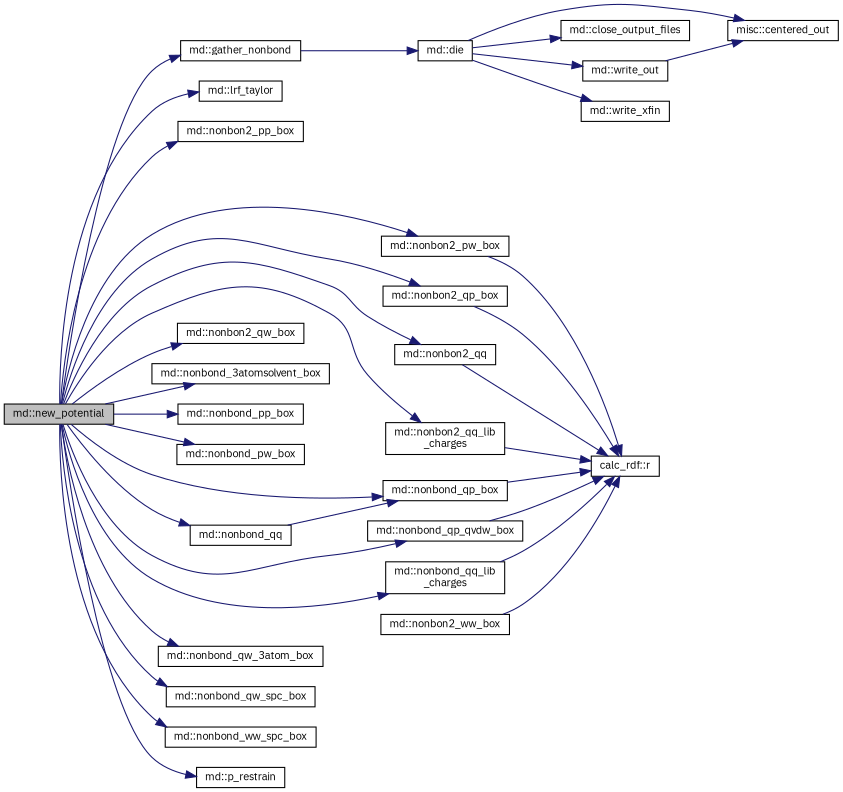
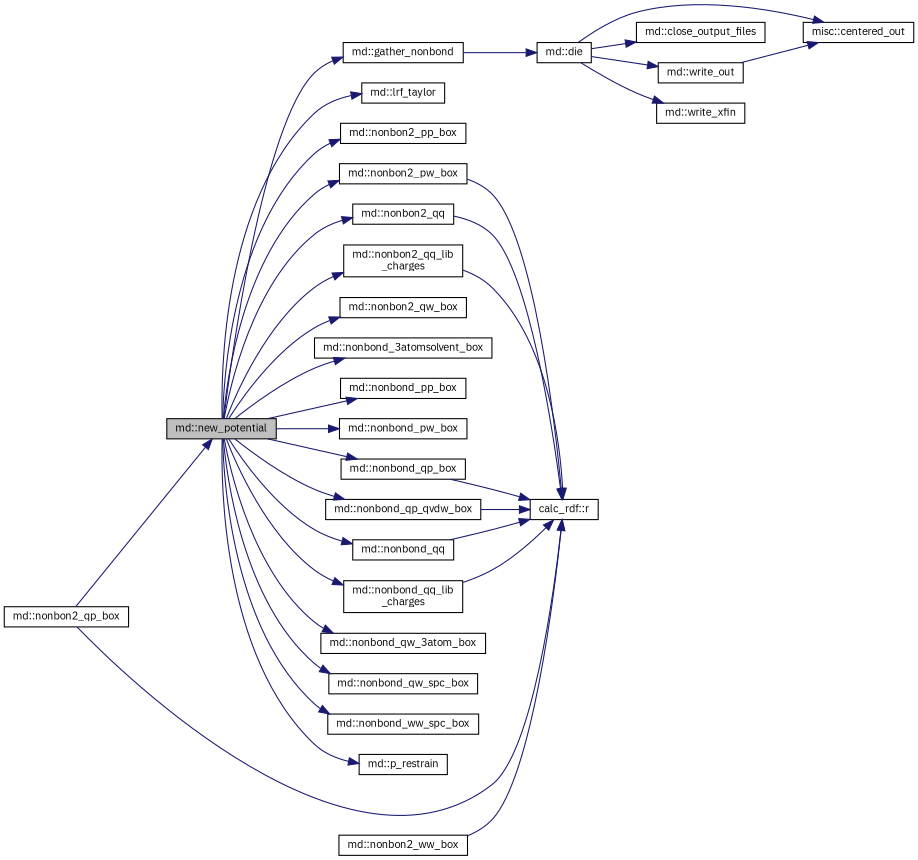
  digraph {
    fontname="IBM Plex Sans"
    rankdir=LR
    node [color=black fillcolor=white fontname="IBM Plex Sans" fontsize=10 shape=record style=filled]
    edge [color=midnightblue fontname="IBM Plex Sans" fontsize=10 labelfontname=Helvetica labelfontsize=10 style=solid]
    n1 [fillcolor=grey75 fontcolor=black height=0.2 label="md::new_potential" width=0.4]
    n2 [height=0.2 label="md::gather_nonbond" width=0.4]
    n3 [height=0.2 label="md::lrf_taylor" width=0.4]
    n4 [height=0.2 label="md::nonbon2_pp_box" width=0.4]
    n5 [height=0.2 label="md::nonbon2_pw_box" width=0.4]
    n6 [height=0.2 label="md::nonbon2_qp_box" width=0.4]
    n7 [height=0.2 label="md::nonbon2_qq" width=0.4]
    n8 [height=0.2 label="md::nonbon2_qq_lib\l_charges" width=0.4]
    n9 [height=0.2 label="md::nonbon2_qw_box" width=0.4]
    n10 [height=0.2 label="md::nonbond_3atomsolvent_box" width=0.4]
    n11 [height=0.2 label="md::nonbond_pp_box" width=0.4]
    n12 [height=0.2 label="md::nonbond_pw_box" width=0.4]
    n13 [height=0.2 label="md::nonbond_qp_box" width=0.4]
    n14 [height=0.2 label="md::nonbond_qp_qvdw_box" width=0.4]
    n15 [height=0.2 label="md::nonbond_qq" width=0.4]
    n16 [height=0.2 label="md::nonbond_qq_lib\l_charges" width=0.4]
    n17 [height=0.2 label="md::nonbond_qw_3atom_box" width=0.4]
    n18 [height=0.2 label="md::nonbond_qw_spc_box" width=0.4]
    n19 [height=0.2 label="md::nonbond_ww_spc_box" width=0.4]
    n20 [height=0.2 label="md::p_restrain" width=0.4]
    n21 [height=0.2 label="md::die" width=0.4]
    n22 [height=0.2 label="calc_rdf::r" width=0.4]
    n23 [height=0.2 label="md::nonbon2_ww_box" width=0.4]
    n24 [height=0.2 label="misc::centered_out" width=0.4]
    n25 [height=0.2 label="md::close_output_files" width=0.4]
    n26 [height=0.2 label="md::write_out" width=0.4]
    n27 [height=0.2 label="md::write_xfin" width=0.4]
    n1 -> n2
    n1 -> n3
    n1 -> n4
    n1 -> n5
-   n1 -> n6
+   n6 -> n1
    n1 -> n7
    n1 -> n8
    n1 -> n9
    n1 -> n10
    n1 -> n11
    n1 -> n12
    n1 -> n13
    n1 -> n14
    n1 -> n15
    n1 -> n16
    n1 -> n17
    n1 -> n18
    n1 -> n19
    n1 -> n20
    n2 -> n21
    n5 -> n22
    n6 -> n22
    n7 -> n22
    n8 -> n22
    n13 -> n22
    n14 -> n22
-   n15 -> n13
+   n15 -> n22
    n16 -> n22
    n21 -> n24
    n21 -> n25
    n21 -> n26
    n21 -> n27
    n23 -> n22
    n26 -> n24
  }
